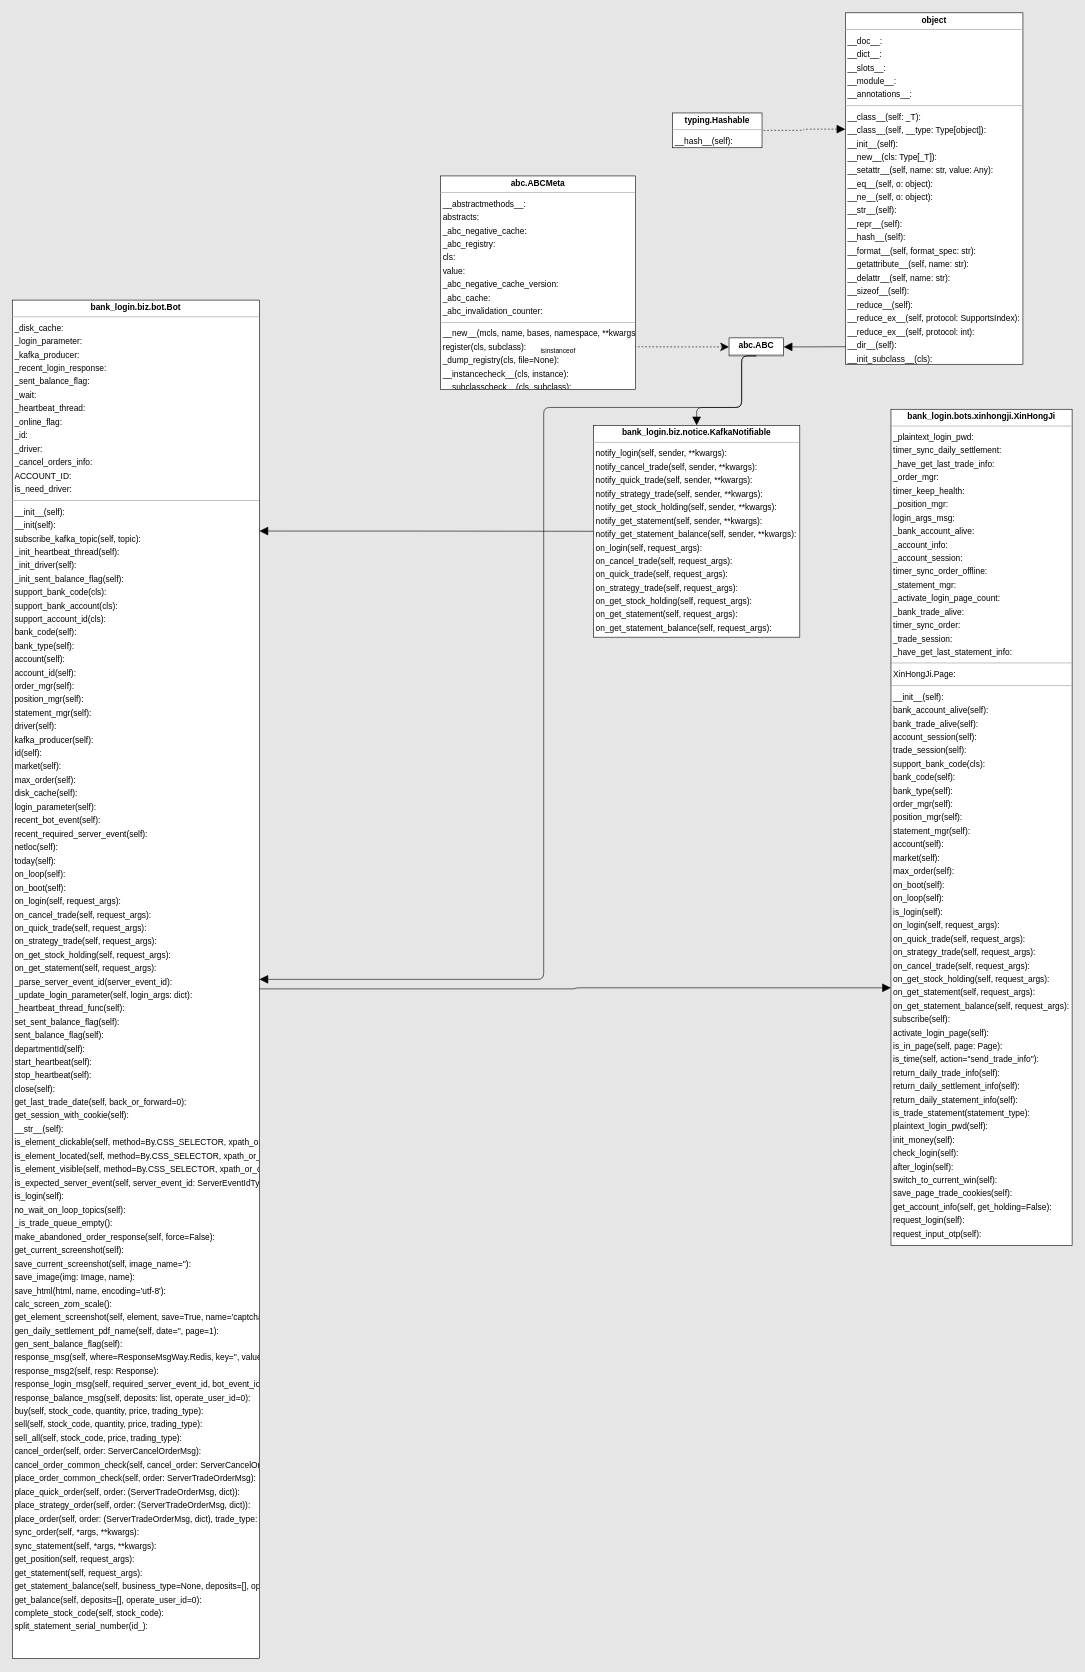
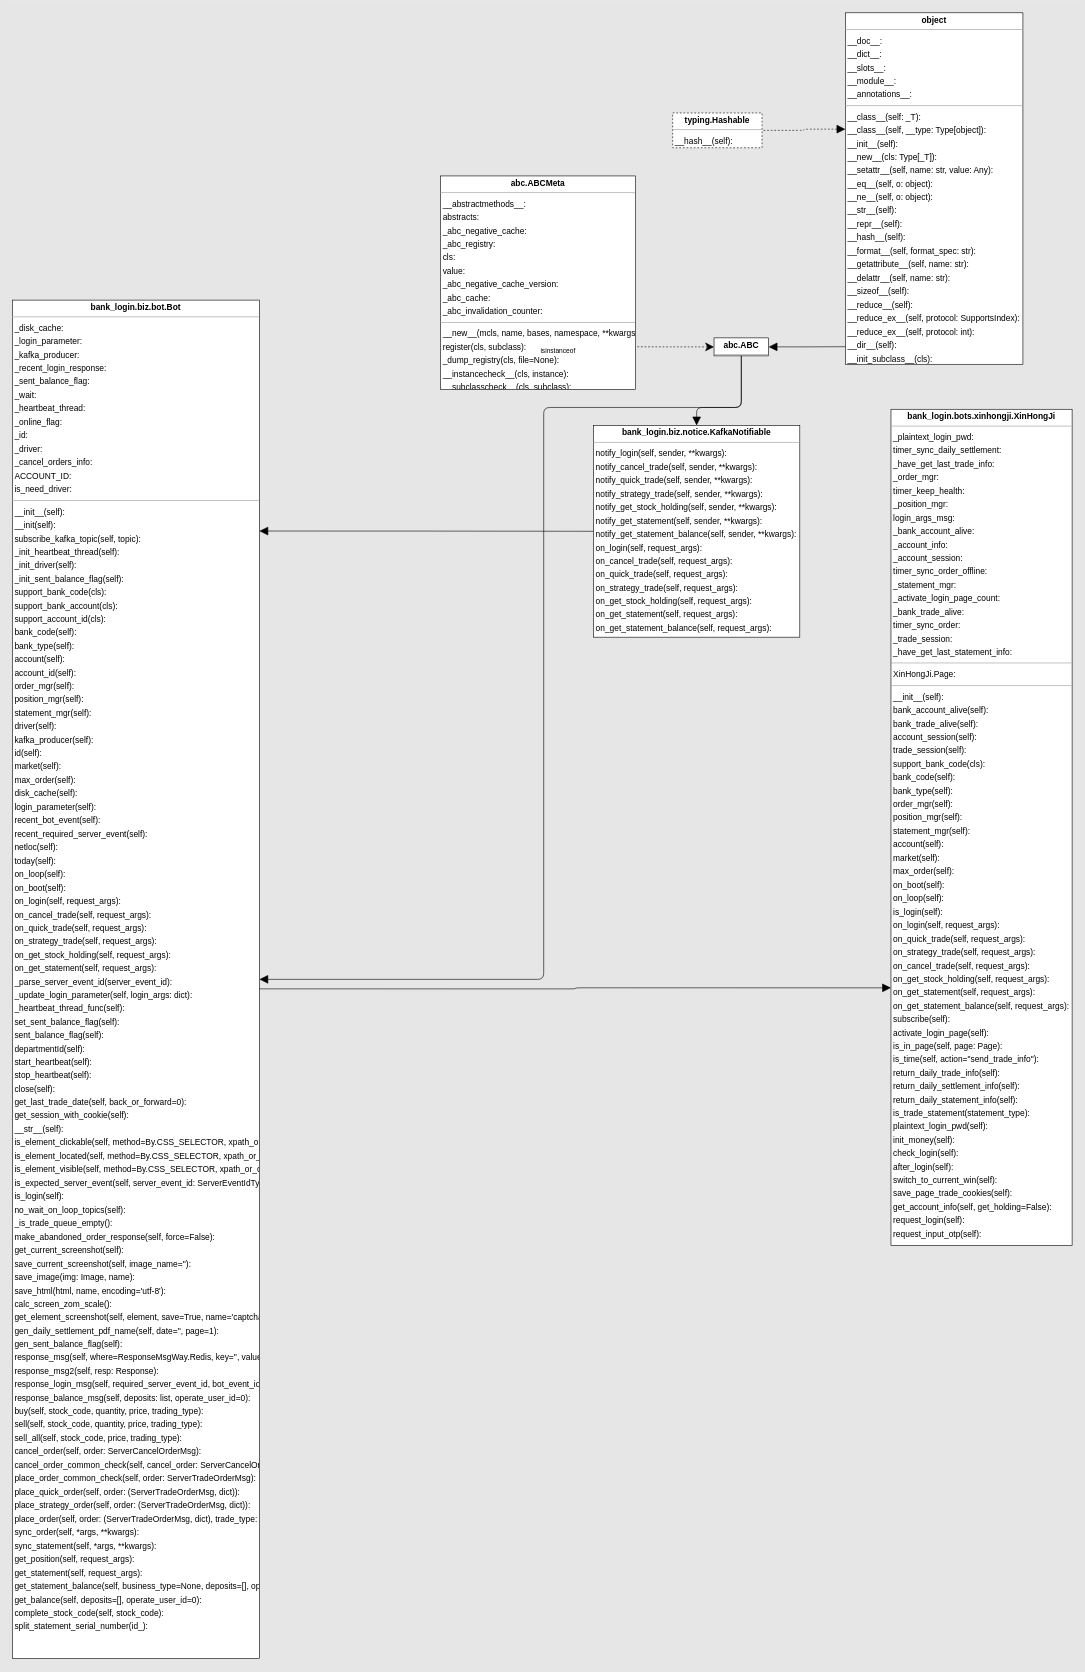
  <mxCell id="0" />
  <mxCell id="1" parent="0" />
- <mxCell id="2" value="&lt;p style=&quot;margin:0px;margin-top:4px;text-align:center;&quot;&gt;&lt;b&gt;abc.ABC&lt;/b&gt;&lt;/p&gt;&lt;hr size=&quot;1&quot;/&gt;" style="verticalAlign=top;align=left;overflow=fill;fontSize=14;fontFamily=Helvetica;html=1;rounded=0;shadow=0;comic=0;labelBackgroundColor=none;strokeWidth=1;" parent="1" vertex="1"><mxGeometry x="1215" y="562" width="91" height="30" as="geometry" /></mxCell>
+ <mxCell id="2" value="&lt;p style=&quot;margin:0px;margin-top:4px;text-align:center;&quot;&gt;&lt;b&gt;abc.ABC&lt;/b&gt;&lt;/p&gt;&lt;hr size=&quot;1&quot;/&gt;" style="verticalAlign=top;align=left;overflow=fill;fontSize=14;fontFamily=Helvetica;html=1;rounded=0;shadow=0;comic=0;labelBackgroundColor=none;strokeWidth=1;" parent="1" vertex="1"><mxGeometry x="1190" y="562" width="91" height="30" as="geometry" /></mxCell>
  <mxCell id="3" value="&lt;p style=&quot;margin:0px;margin-top:4px;text-align:center;&quot;&gt;&lt;b&gt;abc.ABCMeta&lt;/b&gt;&lt;/p&gt;&lt;hr size=&quot;1&quot;/&gt;&lt;p style=&quot;margin:0 0 0 4px;line-height:1.6;&quot;&gt; __abstractmethods__: &lt;br/&gt; abstracts: &lt;br/&gt; _abc_negative_cache: &lt;br/&gt; _abc_registry: &lt;br/&gt; cls: &lt;br/&gt; value: &lt;br/&gt; _abc_negative_cache_version: &lt;br/&gt; _abc_cache: &lt;br/&gt; _abc_invalidation_counter: &lt;/p&gt;&lt;hr size=&quot;1&quot;/&gt;&lt;p style=&quot;margin:0 0 0 4px;line-height:1.6;&quot;&gt; __new__(mcls, name, bases, namespace, **kwargs): &lt;br/&gt; register(cls, subclass): &lt;br/&gt; _dump_registry(cls, file=None): &lt;br/&gt; __instancecheck__(cls, instance): &lt;br/&gt; __subclasscheck__(cls, subclass): &lt;/p&gt;" style="verticalAlign=top;align=left;overflow=fill;fontSize=14;fontFamily=Helvetica;html=1;rounded=0;shadow=0;comic=0;labelBackgroundColor=none;strokeWidth=1;" parent="1" vertex="1"><mxGeometry x="734" y="292" width="325" height="356" as="geometry" /></mxCell>
  <mxCell id="4" value="&lt;p style=&quot;margin:0px;margin-top:4px;text-align:center;&quot;&gt;&lt;b&gt;bank_login.biz.bot.Bot&lt;/b&gt;&lt;/p&gt;&lt;hr size=&quot;1&quot;/&gt;&lt;p style=&quot;margin:0 0 0 4px;line-height:1.6;&quot;&gt; _disk_cache: &lt;br/&gt; _login_parameter: &lt;br/&gt; _kafka_producer: &lt;br/&gt; _recent_login_response: &lt;br/&gt; _sent_balance_flag: &lt;br/&gt; _wait: &lt;br/&gt; _heartbeat_thread: &lt;br/&gt; _online_flag: &lt;br/&gt; _id: &lt;br/&gt; _driver: &lt;br/&gt; _cancel_orders_info: &lt;br/&gt; ACCOUNT_ID: &lt;br/&gt; is_need_driver: &lt;/p&gt;&lt;hr size=&quot;1&quot;/&gt;&lt;p style=&quot;margin:0 0 0 4px;line-height:1.6;&quot;&gt; __init__(self): &lt;br/&gt; __init(self): &lt;br/&gt; subscribe_kafka_topic(self, topic): &lt;br/&gt; _init_heartbeat_thread(self): &lt;br/&gt; _init_driver(self): &lt;br/&gt; _init_sent_balance_flag(self): &lt;br/&gt; support_bank_code(cls): &lt;br/&gt; support_bank_account(cls): &lt;br/&gt; support_account_id(cls): &lt;br/&gt; bank_code(self): &lt;br/&gt; bank_type(self): &lt;br/&gt; account(self): &lt;br/&gt; account_id(self): &lt;br/&gt; order_mgr(self): &lt;br/&gt; position_mgr(self): &lt;br/&gt; statement_mgr(self): &lt;br/&gt; driver(self): &lt;br/&gt; kafka_producer(self): &lt;br/&gt; id(self): &lt;br/&gt; market(self): &lt;br/&gt; max_order(self): &lt;br/&gt; disk_cache(self): &lt;br/&gt; login_parameter(self): &lt;br/&gt; recent_bot_event(self): &lt;br/&gt; recent_required_server_event(self): &lt;br/&gt; netloc(self): &lt;br/&gt; today(self): &lt;br/&gt; on_loop(self): &lt;br/&gt; on_boot(self): &lt;br/&gt; on_login(self, request_args): &lt;br/&gt; on_cancel_trade(self, request_args): &lt;br/&gt; on_quick_trade(self, request_args): &lt;br/&gt; on_strategy_trade(self, request_args): &lt;br/&gt; on_get_stock_holding(self, request_args): &lt;br/&gt; on_get_statement(self, request_args): &lt;br/&gt; _parse_server_event_id(server_event_id): &lt;br/&gt; _update_login_parameter(self, login_args: dict): &lt;br/&gt; _heartbeat_thread_func(self): &lt;br/&gt; set_sent_balance_flag(self): &lt;br/&gt; sent_balance_flag(self): &lt;br/&gt; departmentId(self): &lt;br/&gt; start_heartbeat(self): &lt;br/&gt; stop_heartbeat(self): &lt;br/&gt; close(self): &lt;br/&gt; get_last_trade_date(self, back_or_forward=0): &lt;br/&gt; get_session_with_cookie(self): &lt;br/&gt; __str__(self): &lt;br/&gt; is_element_clickable(self, method=By.CSS_SELECTOR, xpath_or_css_str=&amp;#39;&amp;#39;,                              wait_time=_EXPLICIT_WAIT_TIME): &lt;br/&gt; is_element_located(self, method=By.CSS_SELECTOR, xpath_or_css_str=&amp;#39;&amp;#39;,                            wait_time=_EXPLICIT_WAIT_TIME): &lt;br/&gt; is_element_visible(self, method=By.CSS_SELECTOR, xpath_or_css_str=&amp;#39;&amp;#39;,                            wait_time=_EXPLICIT_WAIT_TIME): &lt;br/&gt; is_expected_server_event(self, server_event_id: ServerEventIdType): &lt;br/&gt; is_login(self): &lt;br/&gt; no_wait_on_loop_topics(self): &lt;br/&gt; _is_trade_queue_empty(): &lt;br/&gt; make_abandoned_order_response(self, force=False): &lt;br/&gt; get_current_screenshot(self): &lt;br/&gt; save_current_screenshot(self, image_name=&amp;#39;&amp;#39;): &lt;br/&gt; save_image(img: Image, name): &lt;br/&gt; save_html(html, name, encoding=&amp;#39;utf-8&amp;#39;): &lt;br/&gt; calc_screen_zom_scale(): &lt;br/&gt; get_element_screenshot(self, element, save=True, name=&amp;#39;captcha&amp;#39;): &lt;br/&gt; gen_daily_settlement_pdf_name(self, date=&amp;#39;&amp;#39;, page=1): &lt;br/&gt; gen_sent_balance_flag(self): &lt;br/&gt; response_msg(self, where=ResponseMsgWay.Redis, key=&amp;#39;&amp;#39;, value=&amp;#39;&amp;#39;,                      expire=3, replace_double_quotes_to_single=True): &lt;br/&gt; response_msg2(self, resp: Response): &lt;br/&gt; response_login_msg(self, required_server_event_id, bot_event_id=BotEventIdType.Other,                            verification_code=&amp;#39;&amp;#39;, phone_suffix=&amp;#39;&amp;#39;, verify_types=[],                            errorMsg=&amp;#39;&amp;#39;, data=dict()): &lt;br/&gt; response_balance_msg(self, deposits: list, operate_user_id=0): &lt;br/&gt; buy(self, stock_code, quantity, price, trading_type): &lt;br/&gt; sell(self, stock_code, quantity, price, trading_type): &lt;br/&gt; sell_all(self, stock_code, price, trading_type): &lt;br/&gt; cancel_order(self, order: ServerCancelOrderMsg): &lt;br/&gt; cancel_order_common_check(self, cancel_order: ServerCancelOrderMsg): &lt;br/&gt; place_order_common_check(self, order: ServerTradeOrderMsg): &lt;br/&gt; place_quick_order(self, order: (ServerTradeOrderMsg, dict)): &lt;br/&gt; place_strategy_order(self, order: (ServerTradeOrderMsg, dict)): &lt;br/&gt; place_order(self, order: (ServerTradeOrderMsg, dict), trade_type: KafkaMsgType): &lt;br/&gt; sync_order(self, *args, **kwargs): &lt;br/&gt; sync_statement(self, *args, **kwargs): &lt;br/&gt; get_position(self, request_args): &lt;br/&gt; get_statement(self, request_args): &lt;br/&gt; get_statement_balance(self, business_type=None, deposits=[], operate_user_id=0): &lt;br/&gt; get_balance(self, deposits=[], operate_user_id=0): &lt;br/&gt; complete_stock_code(self, stock_code): &lt;br/&gt; split_statement_serial_number(id_): &lt;/p&gt;" style="verticalAlign=top;align=left;overflow=fill;fontSize=14;fontFamily=Helvetica;html=1;rounded=0;shadow=0;comic=0;labelBackgroundColor=none;strokeWidth=1;" parent="1" vertex="1"><mxGeometry x="20" y="499" width="412" height="2265" as="geometry" /></mxCell>
  <mxCell id="5" value="&lt;p style=&quot;margin:0px;margin-top:4px;text-align:center;&quot;&gt;&lt;b&gt;bank_login.biz.notice.KafkaNotifiable&lt;/b&gt;&lt;/p&gt;&lt;hr size=&quot;1&quot;/&gt;&lt;p style=&quot;margin:0 0 0 4px;line-height:1.6;&quot;&gt; notify_login(self, sender, **kwargs): &lt;br/&gt; notify_cancel_trade(self, sender, **kwargs): &lt;br/&gt; notify_quick_trade(self, sender, **kwargs): &lt;br/&gt; notify_strategy_trade(self, sender, **kwargs): &lt;br/&gt; notify_get_stock_holding(self, sender, **kwargs): &lt;br/&gt; notify_get_statement(self, sender, **kwargs): &lt;br/&gt; notify_get_statement_balance(self, sender, **kwargs): &lt;br/&gt; on_login(self, request_args): &lt;br/&gt; on_cancel_trade(self, request_args): &lt;br/&gt; on_quick_trade(self, request_args): &lt;br/&gt; on_strategy_trade(self, request_args): &lt;br/&gt; on_get_stock_holding(self, request_args): &lt;br/&gt; on_get_statement(self, request_args): &lt;br/&gt; on_get_statement_balance(self, request_args): &lt;/p&gt;" style="verticalAlign=top;align=left;overflow=fill;fontSize=14;fontFamily=Helvetica;html=1;rounded=0;shadow=0;comic=0;labelBackgroundColor=none;strokeWidth=1;" parent="1" vertex="1"><mxGeometry x="989" y="708" width="344" height="353" as="geometry" /></mxCell>
  <mxCell id="6" value="&lt;p style=&quot;margin:0px;margin-top:4px;text-align:center;&quot;&gt;&lt;b&gt;bank_login.bots.xinhongji.XinHongJi&lt;/b&gt;&lt;/p&gt;&lt;hr size=&quot;1&quot;/&gt;&lt;p style=&quot;margin:0 0 0 4px;line-height:1.6;&quot;&gt; _plaintext_login_pwd: &lt;br/&gt; timer_sync_daily_settlement: &lt;br/&gt; _have_get_last_trade_info: &lt;br/&gt; _order_mgr: &lt;br/&gt; timer_keep_health: &lt;br/&gt; _position_mgr: &lt;br/&gt; login_args_msg: &lt;br/&gt; _bank_account_alive: &lt;br/&gt; _account_info: &lt;br/&gt; _account_session: &lt;br/&gt; timer_sync_order_offline: &lt;br/&gt; _statement_mgr: &lt;br/&gt; _activate_login_page_count: &lt;br/&gt; _bank_trade_alive: &lt;br/&gt; timer_sync_order: &lt;br/&gt; _trade_session: &lt;br/&gt; _have_get_last_statement_info: &lt;/p&gt;&lt;hr size=&quot;1&quot;/&gt;&lt;p style=&quot;margin:0 0 0 4px;line-height:1.6;&quot;&gt; XinHongJi.Page: &lt;/p&gt;&lt;hr size=&quot;1&quot;/&gt;&lt;p style=&quot;margin:0 0 0 4px;line-height:1.6;&quot;&gt; __init__(self): &lt;br/&gt; bank_account_alive(self): &lt;br/&gt; bank_trade_alive(self): &lt;br/&gt; account_session(self): &lt;br/&gt; trade_session(self): &lt;br/&gt; support_bank_code(cls): &lt;br/&gt; bank_code(self): &lt;br/&gt; bank_type(self): &lt;br/&gt; order_mgr(self): &lt;br/&gt; position_mgr(self): &lt;br/&gt; statement_mgr(self): &lt;br/&gt; account(self): &lt;br/&gt; market(self): &lt;br/&gt; max_order(self): &lt;br/&gt; on_boot(self): &lt;br/&gt; on_loop(self): &lt;br/&gt; is_login(self): &lt;br/&gt; on_login(self, request_args): &lt;br/&gt; on_quick_trade(self, request_args): &lt;br/&gt; on_strategy_trade(self, request_args): &lt;br/&gt; on_cancel_trade(self, request_args): &lt;br/&gt; on_get_stock_holding(self, request_args): &lt;br/&gt; on_get_statement(self, request_args): &lt;br/&gt; on_get_statement_balance(self, request_args): &lt;br/&gt; subscribe(self): &lt;br/&gt; activate_login_page(self): &lt;br/&gt; is_in_page(self, page: Page): &lt;br/&gt; is_time(self, action=&amp;quot;send_trade_info&amp;quot;): &lt;br/&gt; return_daily_trade_info(self): &lt;br/&gt; return_daily_settlement_info(self): &lt;br/&gt; return_daily_statement_info(self): &lt;br/&gt; is_trade_statement(statement_type): &lt;br/&gt; plaintext_login_pwd(self): &lt;br/&gt; init_money(self): &lt;br/&gt; check_login(self): &lt;br/&gt; after_login(self): &lt;br/&gt; switch_to_current_win(self): &lt;br/&gt; save_page_trade_cookies(self): &lt;br/&gt; get_account_info(self, get_holding=False): &lt;br/&gt; request_login(self): &lt;br/&gt; request_input_otp(self): &lt;/p&gt;" style="verticalAlign=top;align=left;overflow=fill;fontSize=14;fontFamily=Helvetica;html=1;rounded=0;shadow=0;comic=0;labelBackgroundColor=none;strokeWidth=1;" parent="1" vertex="1"><mxGeometry x="1485" y="681" width="302" height="1394" as="geometry" /></mxCell>
  <mxCell id="7" value="&lt;p style=&quot;margin:0px;margin-top:4px;text-align:center;&quot;&gt;&lt;b&gt;object&lt;/b&gt;&lt;/p&gt;&lt;hr size=&quot;1&quot;/&gt;&lt;p style=&quot;margin:0 0 0 4px;line-height:1.6;&quot;&gt; __doc__: &lt;br/&gt; __dict__: &lt;br/&gt; __slots__: &lt;br/&gt; __module__: &lt;br/&gt; __annotations__: &lt;/p&gt;&lt;hr size=&quot;1&quot;/&gt;&lt;p style=&quot;margin:0 0 0 4px;line-height:1.6;&quot;&gt; __class__(self: _T): &lt;br/&gt; __class__(self, __type: Type[object]): &lt;br/&gt; __init__(self): &lt;br/&gt; __new__(cls: Type[_T]): &lt;br/&gt; __setattr__(self, name: str, value: Any): &lt;br/&gt; __eq__(self, o: object): &lt;br/&gt; __ne__(self, o: object): &lt;br/&gt; __str__(self): &lt;br/&gt; __repr__(self): &lt;br/&gt; __hash__(self): &lt;br/&gt; __format__(self, format_spec: str): &lt;br/&gt; __getattribute__(self, name: str): &lt;br/&gt; __delattr__(self, name: str): &lt;br/&gt; __sizeof__(self): &lt;br/&gt; __reduce__(self): &lt;br/&gt; __reduce_ex__(self, protocol: SupportsIndex): &lt;br/&gt; __reduce_ex__(self, protocol: int): &lt;br/&gt; __dir__(self): &lt;br/&gt; __init_subclass__(cls): &lt;/p&gt;" style="verticalAlign=top;align=left;overflow=fill;fontSize=14;fontFamily=Helvetica;html=1;rounded=0;shadow=0;comic=0;labelBackgroundColor=none;strokeWidth=1;" parent="1" vertex="1"><mxGeometry x="1409" y="20" width="296" height="586" as="geometry" /></mxCell>
- <mxCell id="8" value="&lt;p style=&quot;margin:0px;margin-top:4px;text-align:center;&quot;&gt;&lt;b&gt;typing.Hashable&lt;/b&gt;&lt;/p&gt;&lt;hr size=&quot;1&quot;/&gt;&lt;p style=&quot;margin:0 0 0 4px;line-height:1.6;&quot;&gt; __hash__(self): &lt;/p&gt;" style="verticalAlign=top;align=left;overflow=fill;fontSize=14;fontFamily=Helvetica;html=1;rounded=0;shadow=0;comic=0;labelBackgroundColor=none;strokeWidth=1;" parent="1" vertex="1"><mxGeometry x="1121" y="187" width="149" height="58" as="geometry" /></mxCell>
+ <mxCell id="8" value="&lt;p style=&quot;margin:0px;margin-top:4px;text-align:center;&quot;&gt;&lt;b&gt;typing.Hashable&lt;/b&gt;&lt;/p&gt;&lt;hr size=&quot;1&quot;/&gt;&lt;p style=&quot;margin:0 0 0 4px;line-height:1.6;&quot;&gt; __hash__(self): &lt;/p&gt;" style="verticalAlign=top;align=left;overflow=fill;fontSize=14;fontFamily=Helvetica;html=1;rounded=0;shadow=0;comic=0;labelBackgroundColor=none;strokeWidth=1;dashed=1;" parent="1" vertex="1"><mxGeometry x="1121" y="187" width="149" height="58" as="geometry" /></mxCell>
  <mxCell id="9" value="" style="html=1;rounded=1;edgeStyle=orthogonalEdgeStyle;dashed=1;startArrow=classic;startSize=12;endArrow=none;exitX=0.000;exitY=0.500;exitDx=0;exitDy=0;entryX=1.000;entryY=0.800;entryDx=0;entryDy=0;" parent="1" source="2" target="3" edge="1"><mxGeometry width="50" height="50" relative="1" as="geometry"><Array as="points" /></mxGeometry></mxCell>
  <mxCell id="10" value="isinstanceof" style="edgeLabel;resizable=0;html=1;align=left;verticalAlign=top;" parent="9" vertex="1" connectable="0"><mxGeometry x="899" y="570" as="geometry" /></mxCell>
  <mxCell id="11" value="" style="html=1;rounded=1;edgeStyle=orthogonalEdgeStyle;dashed=0;startArrow=block;startSize=12;endArrow=none;exitX=1.000;exitY=0.500;exitDx=0;exitDy=0;entryX=0.000;entryY=0.950;entryDx=0;entryDy=0;" parent="1" source="2" target="7" edge="1"><mxGeometry width="50" height="50" relative="1" as="geometry"><Array as="points" /></mxGeometry></mxCell>
  <mxCell id="12" value="" style="html=1;rounded=1;edgeStyle=orthogonalEdgeStyle;dashed=0;startArrow=block;startSize=12;endArrow=none;exitX=1.000;exitY=0.500;exitDx=0;exitDy=0;entryX=0.500;entryY=1.002;entryDx=0;entryDy=0;" parent="1" source="4" target="2" edge="1"><mxGeometry width="50" height="50" relative="1" as="geometry"><Array as="points"><mxPoint x="906" y="1631" /><mxPoint x="906" y="678" /><mxPoint x="1236" y="678" /></Array></mxGeometry></mxCell>
  <mxCell id="13" value="" style="html=1;rounded=1;edgeStyle=orthogonalEdgeStyle;dashed=0;startArrow=block;startSize=12;endArrow=none;exitX=1.000;exitY=0.170;exitDx=0;exitDy=0;entryX=0.000;entryY=0.500;entryDx=0;entryDy=0;" parent="1" source="4" target="5" edge="1"><mxGeometry width="50" height="50" relative="1" as="geometry"><Array as="points" /></mxGeometry></mxCell>
  <mxCell id="14" value="" style="html=1;rounded=1;edgeStyle=orthogonalEdgeStyle;dashed=0;startArrow=block;startSize=12;endArrow=none;exitX=0.500;exitY=0.000;exitDx=0;exitDy=0;entryX=0.500;entryY=1.002;entryDx=0;entryDy=0;" parent="1" source="5" target="2" edge="1"><mxGeometry width="50" height="50" relative="1" as="geometry"><Array as="points"><mxPoint x="1161" y="678" /><mxPoint x="1236" y="678" /></Array></mxGeometry></mxCell>
  <mxCell id="15" value="" style="html=1;rounded=1;edgeStyle=orthogonalEdgeStyle;dashed=0;startArrow=block;startSize=12;endArrow=none;exitX=0.000;exitY=0.692;exitDx=0;exitDy=0;entryX=1.000;entryY=0.507;entryDx=0;entryDy=0;" parent="1" source="6" target="4" edge="1"><mxGeometry width="50" height="50" relative="1" as="geometry"><Array as="points" /></mxGeometry></mxCell>
  <mxCell id="16" value="" style="html=1;rounded=1;edgeStyle=orthogonalEdgeStyle;dashed=1;startArrow=block;startSize=12;endArrow=none;exitX=0.000;exitY=0.331;exitDx=0;exitDy=0;entryX=1.000;entryY=0.500;entryDx=0;entryDy=0;" parent="1" source="7" target="8" edge="1"><mxGeometry width="50" height="50" relative="1" as="geometry"><Array as="points" /></mxGeometry></mxCell>
